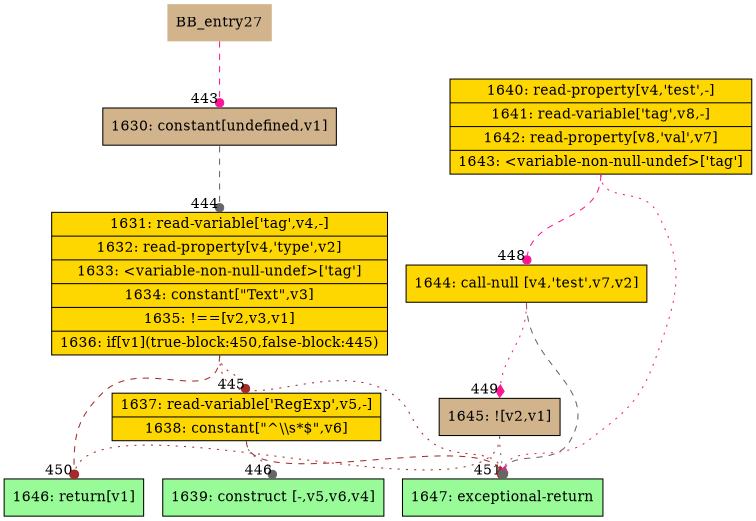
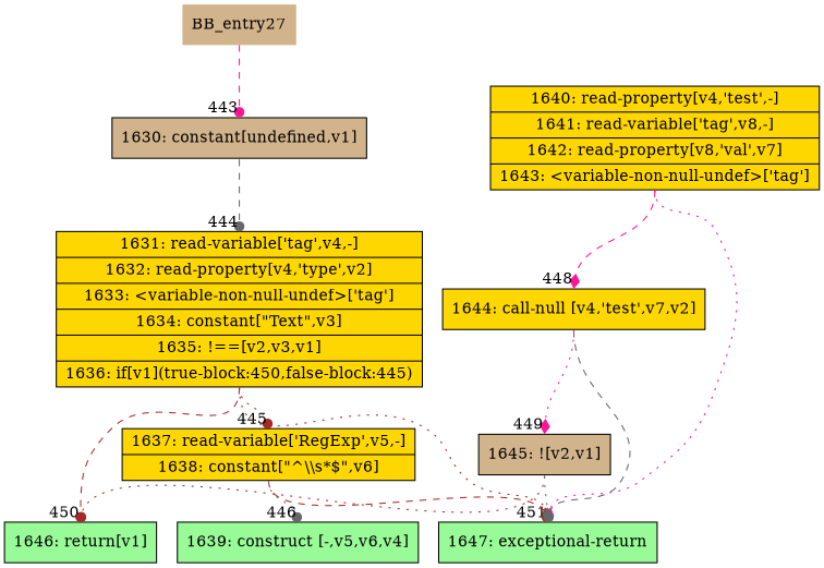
  digraph {
    rankdir=TD
    node [fillcolor=gold shape=record style=filled]
    edge [arrowhead=dot color=brown headport=n style=dotted tailport=s]
    BB_entry27 [fillcolor=tan shape=none]
    n2 [fillcolor=tan label="{1630: constant[undefined,v1]}"]
    n3 [label="{1631: read-variable['tag',v4,-]|1632: read-property[v4,'type',v2]|1633: \<variable-non-null-undef\>['tag']|1634: constant[\"Text\",v3]|1635: !==[v2,v3,v1]|1636: if[v1](true-block:450,false-block:445)}"]
    n4 [fillcolor=palegreen label="{1646: return[v1]}"]
    n5 [label="{1637: read-variable['RegExp',v5,-]|1638: constant[\"^\\\\s*$\",v6]}"]
    n6 [fillcolor=palegreen label="{1647: exceptional-return}"]
    n7 [fillcolor=palegreen label="{1639: construct [-,v5,v6,v4]}"]
    n8 [label="{1640: read-property[v4,'test',-]|1641: read-variable['tag',v8,-]|1642: read-property[v8,'val',v7]|1643: \<variable-non-null-undef\>['tag']}"]
    n9 [label="{1644: call-null [v4,'test',v7,v2]}"]
    n10 [fillcolor=tan label="{1645: ![v2,v1]}"]
    BB_entry27 -> n2 [color=deeppink headlabel="    443" style=dashed]
    n2 -> n3 [color=gray40 headlabel="      444" style=dashed]
    n3 -> n4 [headlabel="      450" style=dashed]
    n3 -> n5 [headlabel="      445"]
    n3 -> n6 [arrowhead=diamond headlabel="      451"]
    n5 -> n6 [style=dashed]
    n5 -> n7 [color=gray40 headlabel="      446"]
    n8 -> n6 [arrowhead=diamond color=deeppink]
-   n8 -> n9 [color=deeppink headlabel="      448" style=dashed]
+   n8 -> n9 [arrowhead=diamond color=deeppink headlabel="      448" style=dashed]
    n9 -> n6 [color=gray40 style=dashed]
    n9 -> n10 [arrowhead=diamond color=deeppink headlabel="      449"]
    n10 -> n4
-   n10 -> n6 [color=gray40]
+   n10 -> n6 [arrowhead=diamond color=gray40]
  }
